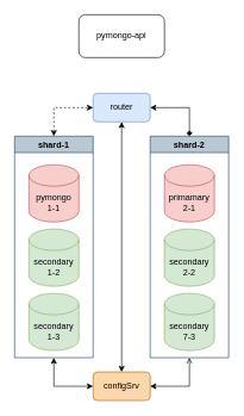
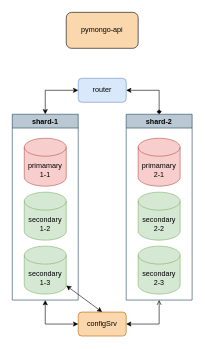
  <mxCell id="0" />
  <mxCell id="1" parent="0" />
- <mxCell id="2" value="pymongo-api" style="rounded=1;whiteSpace=wrap;html=1;" parent="1" vertex="1"><mxGeometry x="110" y="20" width="120" height="60" as="geometry" /></mxCell>
+ <mxCell id="2" value="pymongo-api" style="rounded=1;whiteSpace=wrap;html=1;fillColor=#fad7ac;" parent="1" vertex="1"><mxGeometry x="110" y="20" width="120" height="60" as="geometry" /></mxCell>
  <mxCell id="3" value="shard-1" style="swimlane;whiteSpace=wrap;html=1;fillColor=#bac8d3;strokeColor=#23445d;" parent="1" vertex="1"><mxGeometry x="20" y="190" width="110" height="310" as="geometry"><mxRectangle x="110" y="200" width="140" height="30" as="alternateBounds" /></mxGeometry></mxCell>
- <mxCell id="4" value="pymongo&lt;br&gt;1-1" style="shape=cylinder3;whiteSpace=wrap;html=1;boundedLbl=1;backgroundOutline=1;size=15;fillColor=#f8cecc;strokeColor=#b85450;" parent="3" vertex="1"><mxGeometry x="20" y="40" width="70" height="80" as="geometry" /></mxCell>
+ <mxCell id="4" value="primamary&lt;br&gt;1-1" style="shape=cylinder3;whiteSpace=wrap;html=1;boundedLbl=1;backgroundOutline=1;size=15;fillColor=#f8cecc;strokeColor=#b85450;" parent="3" vertex="1"><mxGeometry x="20" y="40" width="70" height="80" as="geometry" /></mxCell>
  <mxCell id="5" value="secondary&lt;br&gt;1-2" style="shape=cylinder3;whiteSpace=wrap;html=1;boundedLbl=1;backgroundOutline=1;size=15;fillColor=#d5e8d4;strokeColor=#82b366;" parent="3" vertex="1"><mxGeometry x="20" y="130" width="70" height="80" as="geometry" /></mxCell>
  <mxCell id="6" value="secondary&lt;br&gt;1-3" style="shape=cylinder3;whiteSpace=wrap;html=1;boundedLbl=1;backgroundOutline=1;size=15;fillColor=#d5e8d4;strokeColor=#82b366;" parent="3" vertex="1"><mxGeometry x="20" y="220" width="70" height="80" as="geometry" /></mxCell>
  <mxCell id="7" value="shard-2" style="swimlane;whiteSpace=wrap;html=1;fillColor=#bac8d3;strokeColor=#23445d;" parent="1" vertex="1"><mxGeometry x="210" y="190" width="110" height="310" as="geometry"><mxRectangle x="110" y="200" width="140" height="30" as="alternateBounds" /></mxGeometry></mxCell>
  <mxCell id="8" value="primamary&lt;br&gt;2-1" style="shape=cylinder3;whiteSpace=wrap;html=1;boundedLbl=1;backgroundOutline=1;size=15;fillColor=#f8cecc;strokeColor=#b85450;" parent="7" vertex="1"><mxGeometry x="20" y="40" width="70" height="80" as="geometry" /></mxCell>
  <mxCell id="9" value="secondary&lt;br&gt;2-2" style="shape=cylinder3;whiteSpace=wrap;html=1;boundedLbl=1;backgroundOutline=1;size=15;fillColor=#d5e8d4;strokeColor=#82b366;" parent="7" vertex="1"><mxGeometry x="20" y="130" width="70" height="80" as="geometry" /></mxCell>
- <mxCell id="10" value="secondary&lt;br&gt;7-3" style="shape=cylinder3;whiteSpace=wrap;html=1;boundedLbl=1;backgroundOutline=1;size=15;fillColor=#d5e8d4;strokeColor=#82b366;" parent="7" vertex="1"><mxGeometry x="20" y="220" width="70" height="80" as="geometry" /></mxCell>
+ <mxCell id="10" value="secondary&lt;br&gt;2-3" style="shape=cylinder3;whiteSpace=wrap;html=1;boundedLbl=1;backgroundOutline=1;size=15;fillColor=#d5e8d4;strokeColor=#82b366;" parent="7" vertex="1"><mxGeometry x="20" y="220" width="70" height="80" as="geometry" /></mxCell>
  <mxCell id="11" value="router" style="rounded=1;whiteSpace=wrap;html=1;fillColor=#dae8fc;strokeColor=#6c8ebf;" parent="1" vertex="1"><mxGeometry x="130" y="130" width="80" height="40" as="geometry" /></mxCell>
- <mxCell id="12" value="" style="endArrow=classic;startArrow=classic;html=1;rounded=0;entryX=0;entryY=0.5;entryDx=0;entryDy=0;exitX=0.5;exitY=0;exitDx=0;exitDy=0;dashed=1;" parent="1" source="3" target="11" edge="1"><mxGeometry width="50" height="50" relative="1" as="geometry"><mxPoint x="70" y="170" as="sourcePoint" /><mxPoint x="120" y="120" as="targetPoint" /><Array as="points"><mxPoint x="75" y="150" /></Array></mxGeometry></mxCell>
+ <mxCell id="12" value="" style="endArrow=classic;startArrow=classic;html=1;rounded=0;entryX=0;entryY=0.5;entryDx=0;entryDy=0;exitX=0.5;exitY=0;exitDx=0;exitDy=0;" parent="1" source="3" target="11" edge="1"><mxGeometry width="50" height="50" relative="1" as="geometry"><mxPoint x="70" y="170" as="sourcePoint" /><mxPoint x="120" y="120" as="targetPoint" /><Array as="points"><mxPoint x="75" y="150" /></Array></mxGeometry></mxCell>
  <mxCell id="13" value="" style="endArrow=diamond;startArrow=classic;html=1;rounded=0;exitX=1;exitY=0.5;exitDx=0;exitDy=0;entryX=0.5;entryY=0;entryDx=0;entryDy=0;" parent="1" source="11" target="7" edge="1"><mxGeometry width="50" height="50" relative="1" as="geometry"><mxPoint x="260" y="130" as="sourcePoint" /><mxPoint x="310" y="80" as="targetPoint" /><Array as="points"><mxPoint x="265" y="150" /></Array></mxGeometry></mxCell>
- <mxCell id="14" value="" style="endArrow=classic;startArrow=classic;html=1;rounded=0;entryX=0.5;entryY=1;entryDx=0;entryDy=0;exitX=0.5;exitY=0;exitDx=0;exitDy=0;" parent="1" source="15" target="11" edge="1"><mxGeometry width="50" height="50" relative="1" as="geometry"><mxPoint x="170" y="350" as="sourcePoint" /><mxPoint x="200" y="210" as="targetPoint" /></mxGeometry></mxCell>
+ <mxCell id="14" value="" style="endArrow=classic;startArrow=classic;html=1;rounded=0;exitX=0.5;exitY=0;exitDx=0;exitDy=0;" parent="1" source="15" target="6" edge="1"><mxGeometry width="50" height="50" relative="1" as="geometry"><mxPoint x="170" y="350" as="sourcePoint" /><mxPoint x="200" y="210" as="targetPoint" /></mxGeometry></mxCell>
  <mxCell id="15" value="configSrv" style="rounded=1;whiteSpace=wrap;html=1;fillColor=#fad7ac;strokeColor=#b46504;" parent="1" vertex="1"><mxGeometry x="130" y="520" width="80" height="40" as="geometry" /></mxCell>
  <mxCell id="16" value="" style="endArrow=classic;startArrow=classic;html=1;rounded=0;entryX=0;entryY=0.5;entryDx=0;entryDy=0;exitX=0.5;exitY=1;exitDx=0;exitDy=0;" parent="1" source="3" target="15" edge="1"><mxGeometry width="50" height="50" relative="1" as="geometry"><mxPoint x="30" y="600" as="sourcePoint" /><mxPoint x="80" y="550" as="targetPoint" /><Array as="points"><mxPoint x="75" y="540" /></Array></mxGeometry></mxCell>
  <mxCell id="17" value="" style="endArrow=open;startArrow=classic;html=1;rounded=0;entryX=0.5;entryY=1;entryDx=0;entryDy=0;exitX=1;exitY=0.5;exitDx=0;exitDy=0;" parent="1" source="15" target="7" edge="1"><mxGeometry width="50" height="50" relative="1" as="geometry"><mxPoint x="270" y="610" as="sourcePoint" /><mxPoint x="320" y="560" as="targetPoint" /><Array as="points"><mxPoint x="265" y="540" /></Array></mxGeometry></mxCell>
